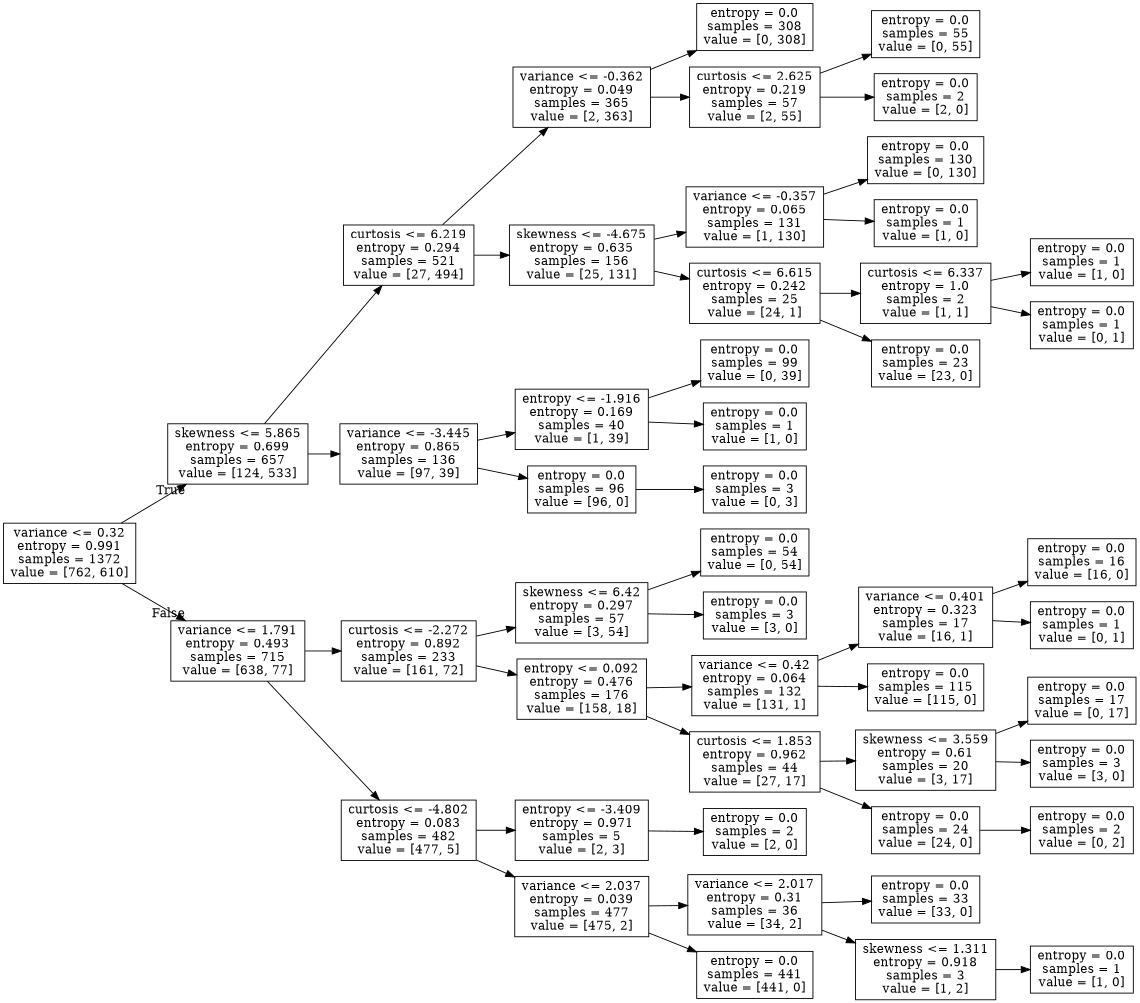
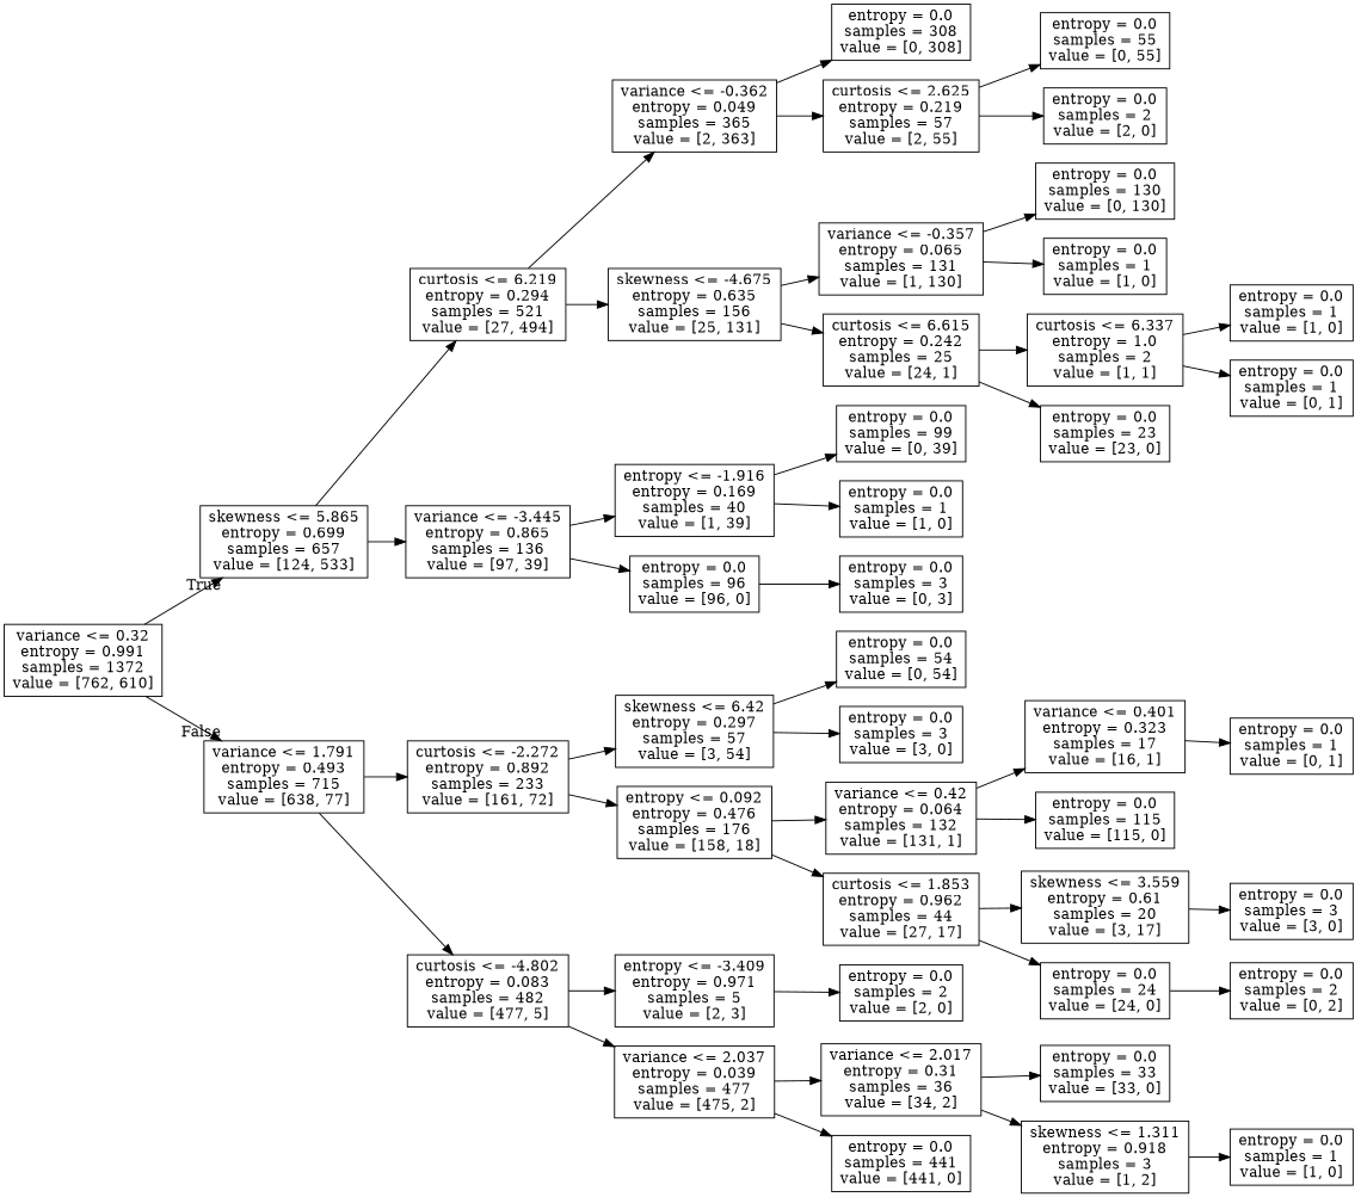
  digraph {
    rankdir=LR
    node [shape=box]
    n1 [label="variance <= 0.32\nentropy = 0.991\nsamples = 1372\nvalue = [762, 610]"]
    n2 [label="skewness <= 5.865\nentropy = 0.699\nsamples = 657\nvalue = [124, 533]"]
    n3 [label="variance <= 1.791\nentropy = 0.493\nsamples = 715\nvalue = [638, 77]"]
    n4 [label="curtosis <= 6.219\nentropy = 0.294\nsamples = 521\nvalue = [27, 494]"]
    n5 [label="variance <= -3.445\nentropy = 0.865\nsamples = 136\nvalue = [97, 39]"]
    n6 [label="curtosis <= -2.272\nentropy = 0.892\nsamples = 233\nvalue = [161, 72]"]
    n7 [label="curtosis <= -4.802\nentropy = 0.083\nsamples = 482\nvalue = [477, 5]"]
    n8 [label="variance <= -0.362\nentropy = 0.049\nsamples = 365\nvalue = [2, 363]"]
    n9 [label="skewness <= -4.675\nentropy = 0.635\nsamples = 156\nvalue = [25, 131]"]
    n10 [label="entropy <= -1.916\nentropy = 0.169\nsamples = 40\nvalue = [1, 39]"]
    n11 [label="entropy = 0.0\nsamples = 96\nvalue = [96, 0]"]
    n12 [label="entropy = 0.0\nsamples = 308\nvalue = [0, 308]"]
    n13 [label="curtosis <= 2.625\nentropy = 0.219\nsamples = 57\nvalue = [2, 55]"]
    n14 [label="variance <= -0.357\nentropy = 0.065\nsamples = 131\nvalue = [1, 130]"]
    n15 [label="curtosis <= 6.615\nentropy = 0.242\nsamples = 25\nvalue = [24, 1]"]
    n16 [label="entropy = 0.0\nsamples = 55\nvalue = [0, 55]"]
    n17 [label="entropy = 0.0\nsamples = 2\nvalue = [2, 0]"]
    n18 [label="entropy = 0.0\nsamples = 130\nvalue = [0, 130]"]
    n19 [label="entropy = 0.0\nsamples = 1\nvalue = [1, 0]"]
    n20 [label="curtosis <= 6.337\nentropy = 1.0\nsamples = 2\nvalue = [1, 1]"]
    n21 [label="entropy = 0.0\nsamples = 23\nvalue = [23, 0]"]
    n22 [label="entropy = 0.0\nsamples = 1\nvalue = [1, 0]"]
    n23 [label="entropy = 0.0\nsamples = 1\nvalue = [0, 1]"]
    n24 [label="entropy = 0.0\nsamples = 99\nvalue = [0, 39]"]
    n25 [label="entropy = 0.0\nsamples = 1\nvalue = [1, 0]"]
    n26 [label="entropy = 0.0\nsamples = 3\nvalue = [0, 3]"]
    n27 [label="skewness <= 6.42\nentropy = 0.297\nsamples = 57\nvalue = [3, 54]"]
    n28 [label="entropy <= 0.092\nentropy = 0.476\nsamples = 176\nvalue = [158, 18]"]
    n29 [label="entropy <= -3.409\nentropy = 0.971\nsamples = 5\nvalue = [2, 3]"]
    n30 [label="variance <= 2.037\nentropy = 0.039\nsamples = 477\nvalue = [475, 2]"]
    n31 [label="entropy = 0.0\nsamples = 54\nvalue = [0, 54]"]
    n32 [label="entropy = 0.0\nsamples = 3\nvalue = [3, 0]"]
    n33 [label="variance <= 0.42\nentropy = 0.064\nsamples = 132\nvalue = [131, 1]"]
    n34 [label="curtosis <= 1.853\nentropy = 0.962\nsamples = 44\nvalue = [27, 17]"]
    n35 [label="variance <= 0.401\nentropy = 0.323\nsamples = 17\nvalue = [16, 1]"]
    n36 [label="entropy = 0.0\nsamples = 115\nvalue = [115, 0]"]
    n37 [label="skewness <= 3.559\nentropy = 0.61\nsamples = 20\nvalue = [3, 17]"]
    n38 [label="entropy = 0.0\nsamples = 24\nvalue = [24, 0]"]
-   n39 [label="entropy = 0.0\nsamples = 16\nvalue = [16, 0]"]
    n40 [label="entropy = 0.0\nsamples = 1\nvalue = [0, 1]"]
-   n41 [label="entropy = 0.0\nsamples = 17\nvalue = [0, 17]"]
    n42 [label="entropy = 0.0\nsamples = 3\nvalue = [3, 0]"]
    n43 [label="entropy = 0.0\nsamples = 2\nvalue = [0, 2]"]
    n44 [label="entropy = 0.0\nsamples = 2\nvalue = [2, 0]"]
    n45 [label="variance <= 2.017\nentropy = 0.31\nsamples = 36\nvalue = [34, 2]"]
    n46 [label="entropy = 0.0\nsamples = 441\nvalue = [441, 0]"]
    n47 [label="entropy = 0.0\nsamples = 33\nvalue = [33, 0]"]
    n48 [label="skewness <= 1.311\nentropy = 0.918\nsamples = 3\nvalue = [1, 2]"]
    n49 [label="entropy = 0.0\nsamples = 1\nvalue = [1, 0]"]
    n1 -> n2 [headlabel=True labelangle=45 labeldistance=2.5]
    n1 -> n3 [headlabel=False labelangle=-45 labeldistance=2.5]
    n2 -> n4
    n2 -> n5
    n3 -> n6
    n3 -> n7
    n4 -> n8
    n4 -> n9
    n5 -> n10
    n5 -> n11
    n6 -> n27
    n6 -> n28
    n7 -> n29
    n7 -> n30
    n8 -> n12
    n8 -> n13
    n9 -> n14
    n9 -> n15
    n10 -> n24
    n10 -> n25
    n11 -> n26
    n13 -> n16
    n13 -> n17
    n14 -> n18
    n14 -> n19
    n15 -> n20
    n15 -> n21
    n20 -> n22
    n20 -> n23
    n27 -> n31
    n27 -> n32
    n28 -> n33
    n28 -> n34
    n29 -> n44
    n30 -> n45
    n30 -> n46
    n33 -> n35
    n33 -> n36
    n34 -> n37
    n34 -> n38
-   n35 -> n39
    n35 -> n40
-   n37 -> n41
    n37 -> n42
    n38 -> n43
    n45 -> n47
    n45 -> n48
    n48 -> n49
  }
